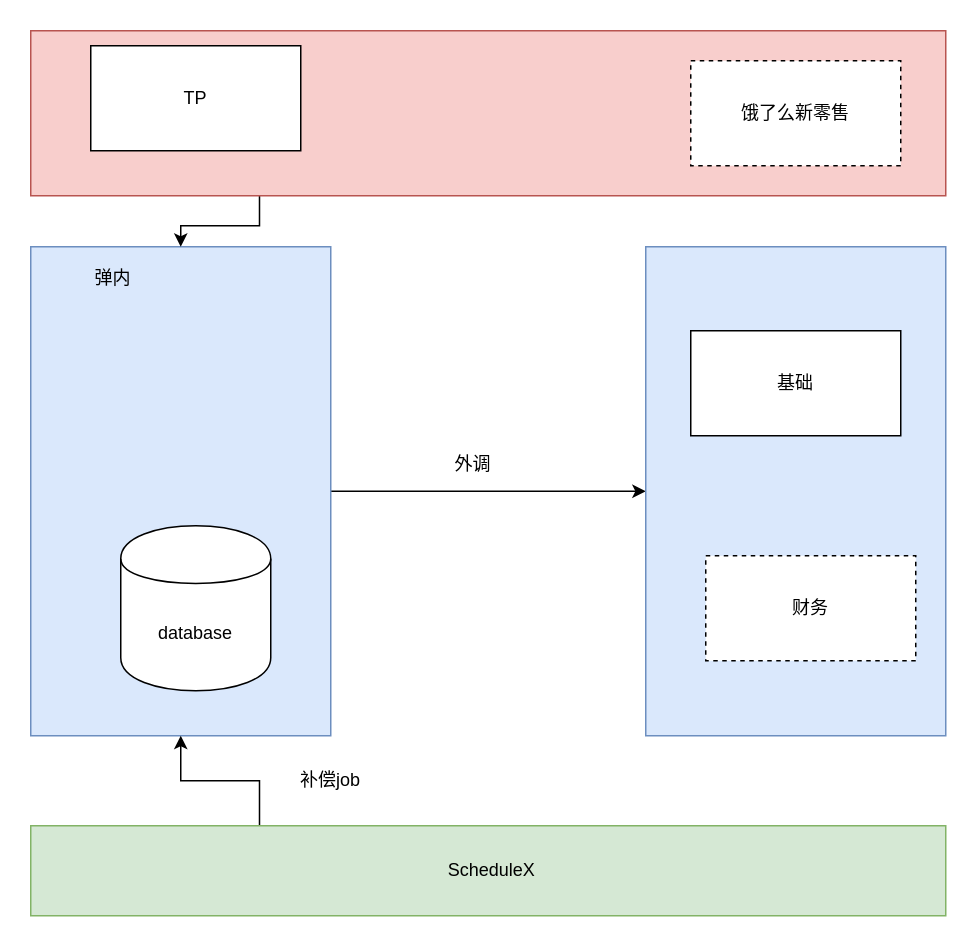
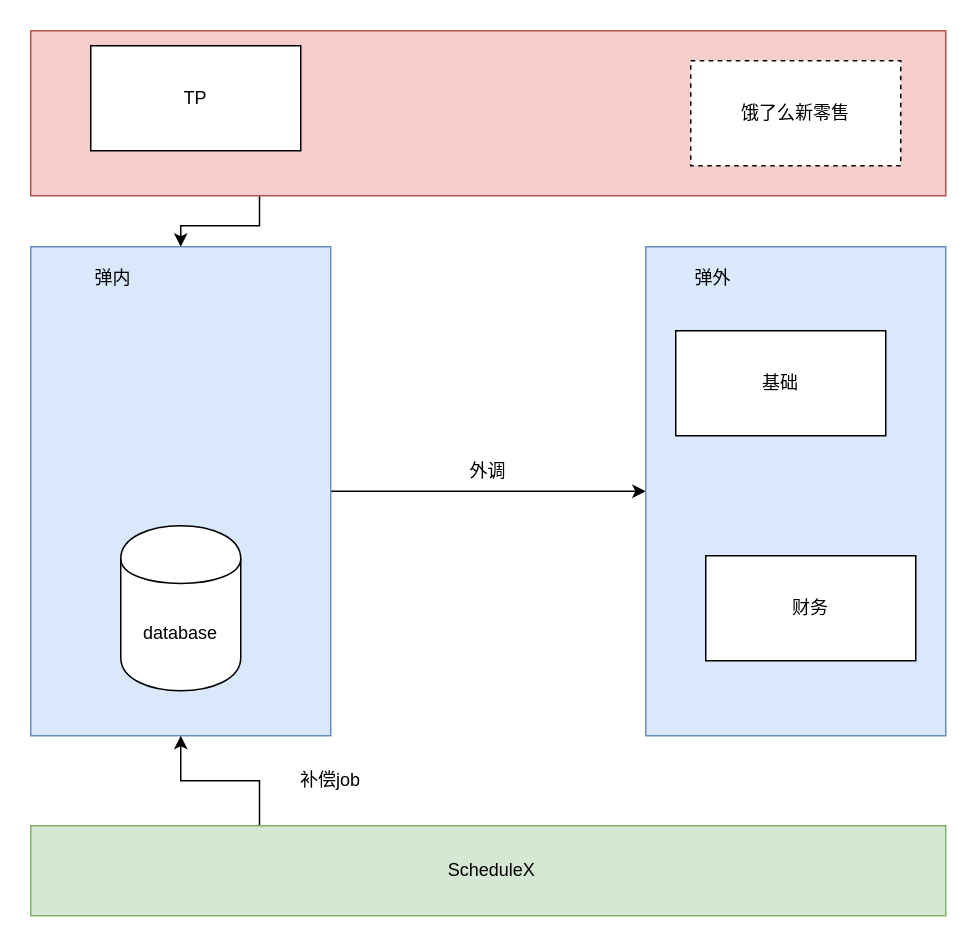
  <mxCell id="0" />
  <mxCell id="1" parent="0" />
  <mxCell id="2" style="edgeStyle=orthogonalEdgeStyle;rounded=0;orthogonalLoop=1;jettySize=auto;html=1;exitX=1;exitY=0.5;exitDx=0;exitDy=0;entryX=0;entryY=0.5;entryDx=0;entryDy=0;" edge="1" parent="1" source="3" target="6"><mxGeometry relative="1" as="geometry" /></mxCell>
  <mxCell id="3" value="" style="rounded=0;whiteSpace=wrap;html=1;fillColor=#dae8fc;strokeColor=#6c8ebf;" vertex="1" parent="1"><mxGeometry x="20" y="164" width="200" height="326" as="geometry" /></mxCell>
  <mxCell id="4" value="弹内" style="text;html=1;strokeColor=none;fillColor=none;align=center;verticalAlign=middle;whiteSpace=wrap;rounded=0;" vertex="1" parent="1"><mxGeometry x="50" y="170" width="50" height="30" as="geometry" /></mxCell>
- <mxCell id="5" value="database" style="shape=cylinder;whiteSpace=wrap;html=1;boundedLbl=1;backgroundOutline=1;" vertex="1" parent="1"><mxGeometry x="80" y="350" width="100" height="110" as="geometry" /></mxCell>
+ <mxCell id="5" value="database" style="shape=cylinder;whiteSpace=wrap;html=1;boundedLbl=1;backgroundOutline=1;" vertex="1" parent="1"><mxGeometry x="80" y="350" width="80" height="110" as="geometry" /></mxCell>
  <mxCell id="6" value="" style="rounded=0;whiteSpace=wrap;html=1;fillColor=#dae8fc;strokeColor=#6c8ebf;" vertex="1" parent="1"><mxGeometry x="430" y="164" width="200" height="326" as="geometry" /></mxCell>
- <mxCell id="8" value="基础" style="rounded=0;whiteSpace=wrap;html=1;" vertex="1" parent="1"><mxGeometry x="460" y="220" width="140" height="70" as="geometry" /></mxCell>
- <mxCell id="9" value="财务" style="rounded=0;whiteSpace=wrap;html=1;dashed=1;" vertex="1" parent="1"><mxGeometry x="470" y="370" width="140" height="70" as="geometry" /></mxCell>
+ <mxCell id="7" value="弹外" style="text;html=1;strokeColor=none;fillColor=none;align=center;verticalAlign=middle;whiteSpace=wrap;rounded=0;" vertex="1" parent="1"><mxGeometry x="450" y="170" width="50" height="30" as="geometry" /></mxCell>
+ <mxCell id="8" value="基础" style="rounded=0;whiteSpace=wrap;html=1;" vertex="1" parent="1"><mxGeometry x="450" y="220" width="140" height="70" as="geometry" /></mxCell>
+ <mxCell id="9" value="财务" style="rounded=0;whiteSpace=wrap;html=1;" vertex="1" parent="1"><mxGeometry x="470" y="370" width="140" height="70" as="geometry" /></mxCell>
  <mxCell id="10" style="edgeStyle=orthogonalEdgeStyle;rounded=0;orthogonalLoop=1;jettySize=auto;html=1;exitX=0.25;exitY=0;exitDx=0;exitDy=0;entryX=0.5;entryY=1;entryDx=0;entryDy=0;" edge="1" parent="1" source="11" target="3"><mxGeometry relative="1" as="geometry" /></mxCell>
  <mxCell id="11" value="" style="rounded=0;whiteSpace=wrap;html=1;fillColor=#d5e8d4;strokeColor=#82b366;" vertex="1" parent="1"><mxGeometry x="20" y="550" width="610" height="60" as="geometry" /></mxCell>
  <mxCell id="12" value="ScheduleX" style="text;html=1;strokeColor=none;fillColor=none;align=center;verticalAlign=middle;whiteSpace=wrap;rounded=0;" vertex="1" parent="1"><mxGeometry x="294" y="570" width="67" height="20" as="geometry" /></mxCell>
  <mxCell id="13" value="补偿job" style="text;html=1;strokeColor=none;fillColor=none;align=center;verticalAlign=middle;whiteSpace=wrap;rounded=0;" vertex="1" parent="1"><mxGeometry x="180" y="510" width="80" height="20" as="geometry" /></mxCell>
- <mxCell id="14" value="外调" style="text;html=1;strokeColor=none;fillColor=none;align=center;verticalAlign=middle;whiteSpace=wrap;rounded=0;" vertex="1" parent="1"><mxGeometry x="295" y="299" width="40" height="20" as="geometry" /></mxCell>
+ <mxCell id="14" value="外调" style="text;html=1;strokeColor=none;fillColor=none;align=center;verticalAlign=middle;whiteSpace=wrap;rounded=0;" vertex="1" parent="1"><mxGeometry x="305" y="304" width="40" height="20" as="geometry" /></mxCell>
  <mxCell id="15" style="edgeStyle=orthogonalEdgeStyle;rounded=0;orthogonalLoop=1;jettySize=auto;html=1;exitX=0.25;exitY=1;exitDx=0;exitDy=0;entryX=0.5;entryY=0;entryDx=0;entryDy=0;" edge="1" parent="1" source="16" target="3"><mxGeometry relative="1" as="geometry" /></mxCell>
  <mxCell id="16" value="" style="rounded=0;whiteSpace=wrap;html=1;fillColor=#f8cecc;strokeColor=#b85450;" vertex="1" parent="1"><mxGeometry x="20" y="20" width="610" height="110" as="geometry" /></mxCell>
  <mxCell id="17" value="TP" style="rounded=0;whiteSpace=wrap;html=1;" vertex="1" parent="1"><mxGeometry x="60" y="30" width="140" height="70" as="geometry" /></mxCell>
  <mxCell id="18" value="饿了么新零售" style="rounded=0;whiteSpace=wrap;html=1;dashed=1;" vertex="1" parent="1"><mxGeometry x="460" y="40" width="140" height="70" as="geometry" /></mxCell>
